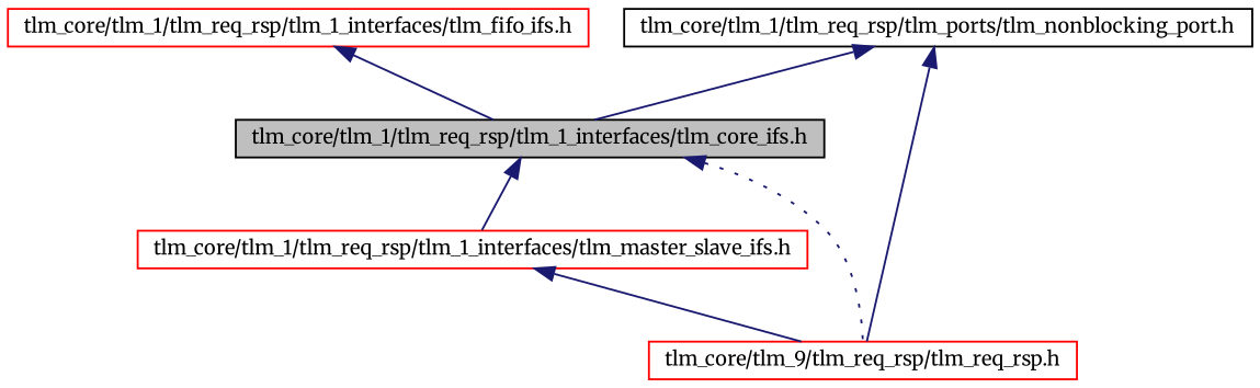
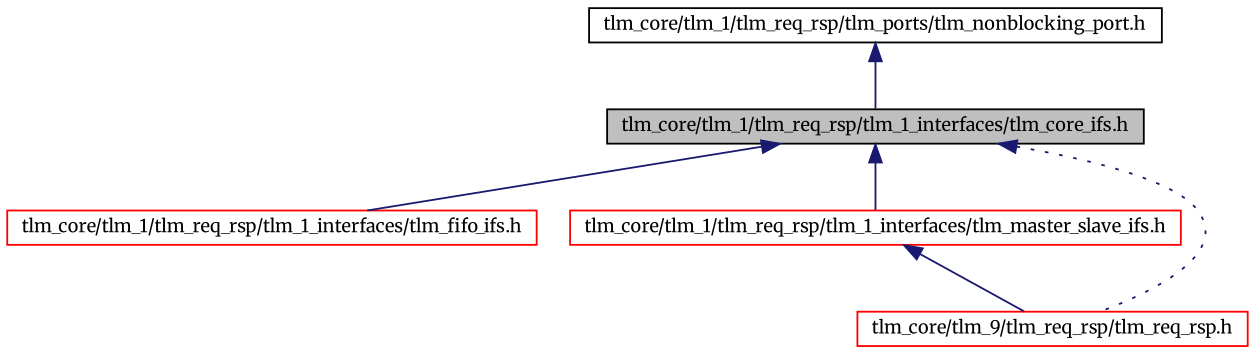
  digraph {
    fontname=Merriweather
    node [color=red fillcolor=white fontname=Merriweather fontsize=10 shape=record style=filled]
    edge [color=midnightblue dir=back fontname=Merriweather fontsize=10 labelfontname=FreeSans labelfontsize=10 style=solid]
    n1 [color=black fillcolor=grey75 fontcolor=black height=0.2 label="tlm_core/tlm_1/tlm_req_rsp/tlm_1_interfaces/tlm_core_ifs.h" width=0.4]
    n2 [height=0.2 label="tlm_core/tlm_1/tlm_req_rsp/tlm_1_interfaces/tlm_fifo_ifs.h" width=0.4]
    n3 [height=0.2 label="tlm_core/tlm_1/tlm_req_rsp/tlm_1_interfaces/tlm_master_slave_ifs.h" width=0.4]
    n4 [height=0.2 label="tlm_core/tlm_9/tlm_req_rsp/tlm_req_rsp.h" width=0.4]
    n5 [color=black height=0.2 label="tlm_core/tlm_1/tlm_req_rsp/tlm_ports/tlm_nonblocking_port.h" width=0.4]
-   n2 -> n1
+   n1 -> n2
    n1 -> n3
    n1 -> n4 [style=dotted]
    n3 -> n4
    n5 -> n1
-   n5 -> n4
  }
